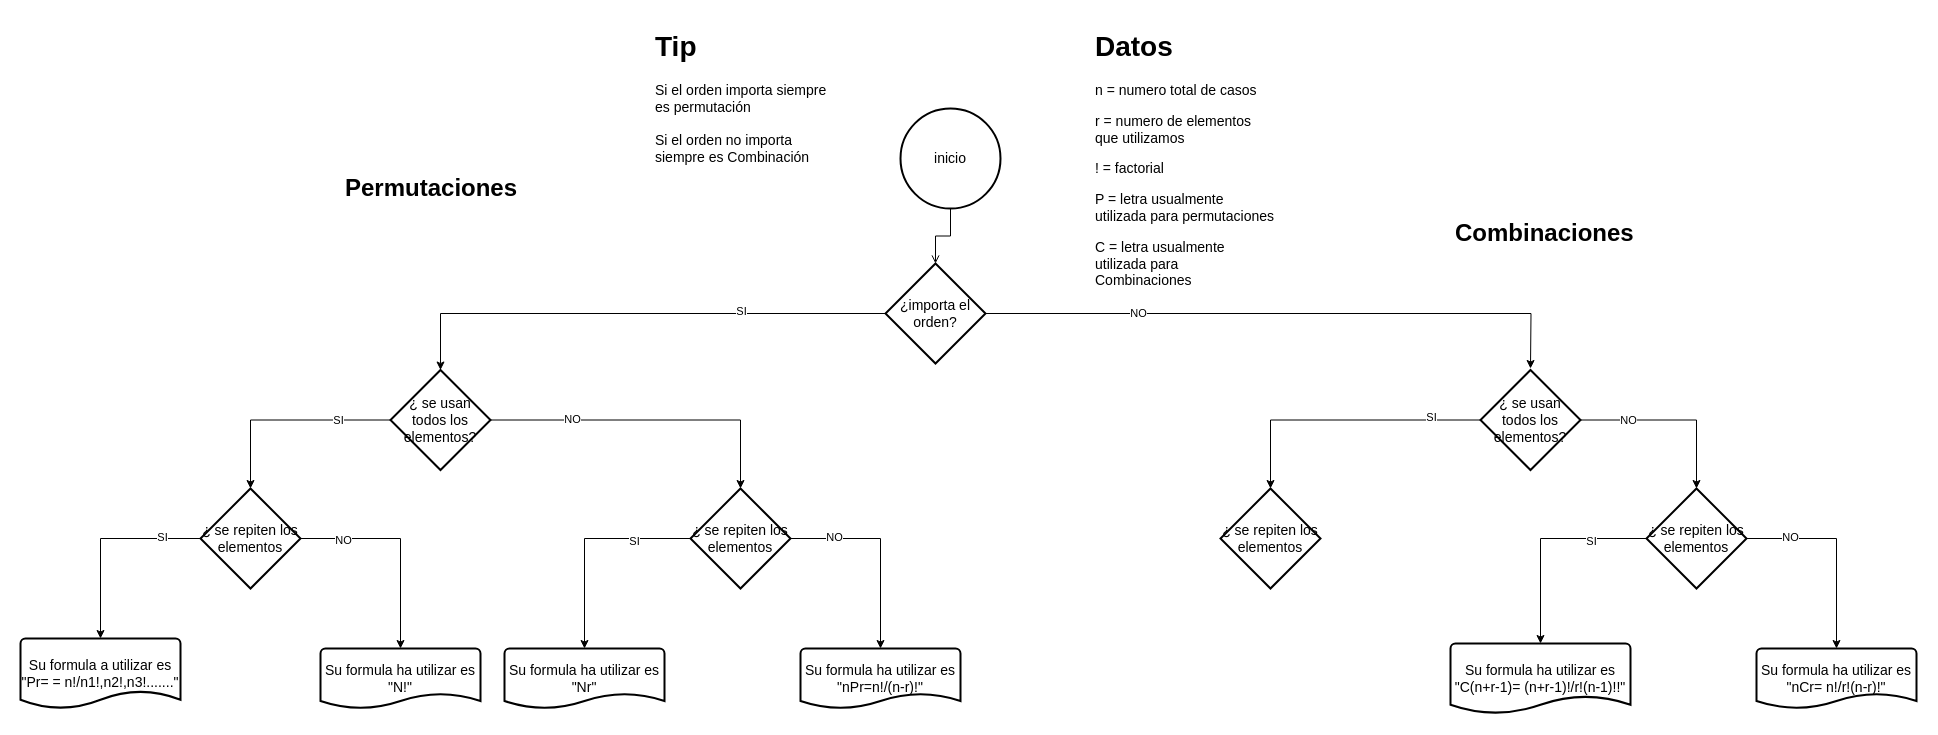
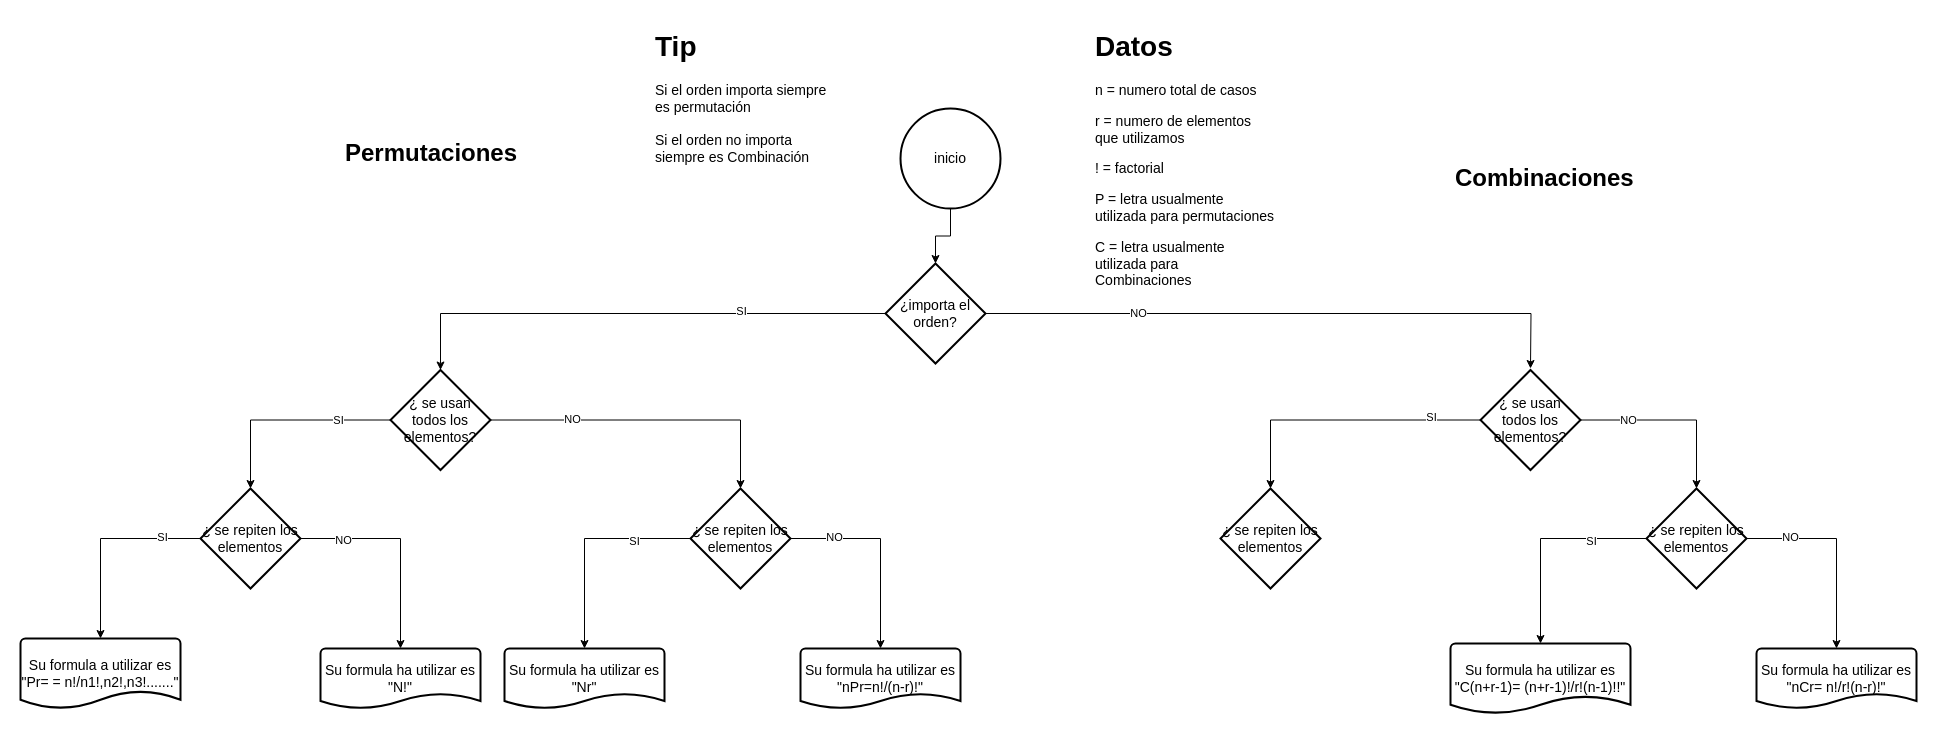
  <mxCell id="0" />
  <mxCell id="1" parent="0" />
- <mxCell id="2" style="edgeStyle=orthogonalEdgeStyle;rounded=0;orthogonalLoop=1;jettySize=auto;html=1;entryX=0.5;entryY=0;entryDx=0;entryDy=0;entryPerimeter=0;endArrow=open;" edge="1" parent="1" source="3" target="8"><mxGeometry relative="1" as="geometry" /></mxCell>
+ <mxCell id="2" style="edgeStyle=orthogonalEdgeStyle;rounded=0;orthogonalLoop=1;jettySize=auto;html=1;entryX=0.5;entryY=0;entryDx=0;entryDy=0;entryPerimeter=0;" edge="1" parent="1" source="3" target="8"><mxGeometry relative="1" as="geometry" /></mxCell>
  <mxCell id="3" value="&lt;font style=&quot;font-size: 14px;&quot;&gt;inicio&lt;/font&gt;" style="strokeWidth=2;html=1;shape=mxgraph.flowchart.start_2;whiteSpace=wrap;" vertex="1" parent="1"><mxGeometry x="900" y="108" width="100" height="100" as="geometry" /></mxCell>
  <mxCell id="4" style="edgeStyle=orthogonalEdgeStyle;rounded=0;orthogonalLoop=1;jettySize=auto;html=1;exitX=0;exitY=0.5;exitDx=0;exitDy=0;exitPerimeter=0;entryX=0.5;entryY=0;entryDx=0;entryDy=0;entryPerimeter=0;" edge="1" parent="1" source="8" target="13"><mxGeometry relative="1" as="geometry" /></mxCell>
  <mxCell id="5" value="SI" style="edgeLabel;html=1;align=center;verticalAlign=middle;resizable=0;points=[];" vertex="1" connectable="0" parent="4"><mxGeometry x="-0.422" y="-3" relative="1" as="geometry"><mxPoint as="offset" /></mxGeometry></mxCell>
  <mxCell id="6" style="edgeStyle=orthogonalEdgeStyle;rounded=0;orthogonalLoop=1;jettySize=auto;html=1;entryX=0.5;entryY=0;entryDx=0;entryDy=0;entryPerimeter=0;" edge="1" parent="1" source="8"><mxGeometry relative="1" as="geometry"><mxPoint x="1530" y="368" as="targetPoint" /></mxGeometry></mxCell>
  <mxCell id="7" value="NO" style="edgeLabel;html=1;align=center;verticalAlign=middle;resizable=0;points=[];" vertex="1" connectable="0" parent="6"><mxGeometry x="-0.494" y="1" relative="1" as="geometry"><mxPoint as="offset" /></mxGeometry></mxCell>
  <mxCell id="8" value="&lt;font style=&quot;font-size: 14px;&quot;&gt;¿importa el orden?&lt;/font&gt;" style="strokeWidth=2;html=1;shape=mxgraph.flowchart.decision;whiteSpace=wrap;" vertex="1" parent="1"><mxGeometry x="885" y="263" width="100" height="100" as="geometry" /></mxCell>
  <mxCell id="9" style="edgeStyle=orthogonalEdgeStyle;rounded=0;orthogonalLoop=1;jettySize=auto;html=1;entryX=0.5;entryY=0;entryDx=0;entryDy=0;entryPerimeter=0;" edge="1" parent="1" source="13" target="23"><mxGeometry relative="1" as="geometry" /></mxCell>
  <mxCell id="10" value="SI" style="edgeLabel;html=1;align=center;verticalAlign=middle;resizable=0;points=[];" vertex="1" connectable="0" parent="9"><mxGeometry x="-0.494" relative="1" as="geometry"><mxPoint as="offset" /></mxGeometry></mxCell>
  <mxCell id="11" style="edgeStyle=orthogonalEdgeStyle;rounded=0;orthogonalLoop=1;jettySize=auto;html=1;" edge="1" parent="1" source="13" target="30"><mxGeometry relative="1" as="geometry" /></mxCell>
  <mxCell id="12" value="NO" style="edgeLabel;html=1;align=center;verticalAlign=middle;resizable=0;points=[];" vertex="1" connectable="0" parent="11"><mxGeometry x="-0.493" y="1" relative="1" as="geometry"><mxPoint as="offset" /></mxGeometry></mxCell>
  <mxCell id="13" value="&lt;font style=&quot;font-size: 14px;&quot;&gt;¿ se usan todos los elementos?&lt;/font&gt;" style="strokeWidth=2;html=1;shape=mxgraph.flowchart.decision;whiteSpace=wrap;" vertex="1" parent="1"><mxGeometry x="390" y="369.5" width="100" height="100" as="geometry" /></mxCell>
  <mxCell id="14" style="edgeStyle=orthogonalEdgeStyle;rounded=0;orthogonalLoop=1;jettySize=auto;html=1;entryX=0.5;entryY=0;entryDx=0;entryDy=0;entryPerimeter=0;" edge="1" parent="1" source="18" target="31"><mxGeometry relative="1" as="geometry" /></mxCell>
  <mxCell id="15" value="SI" style="edgeLabel;html=1;align=center;verticalAlign=middle;resizable=0;points=[];" vertex="1" connectable="0" parent="14"><mxGeometry x="-0.644" y="-3" relative="1" as="geometry"><mxPoint as="offset" /></mxGeometry></mxCell>
  <mxCell id="16" style="edgeStyle=orthogonalEdgeStyle;rounded=0;orthogonalLoop=1;jettySize=auto;html=1;entryX=0.5;entryY=0;entryDx=0;entryDy=0;entryPerimeter=0;" edge="1" parent="1" source="18" target="40"><mxGeometry relative="1" as="geometry"><mxPoint x="1690" y="488" as="targetPoint" /></mxGeometry></mxCell>
  <mxCell id="17" value="NO" style="edgeLabel;html=1;align=center;verticalAlign=middle;resizable=0;points=[];" vertex="1" connectable="0" parent="16"><mxGeometry x="-0.487" relative="1" as="geometry"><mxPoint as="offset" /></mxGeometry></mxCell>
  <mxCell id="18" value="&lt;font style=&quot;font-size: 14px;&quot;&gt;¿ se usan todos los elementos?&lt;/font&gt;" style="strokeWidth=2;html=1;shape=mxgraph.flowchart.decision;whiteSpace=wrap;" vertex="1" parent="1"><mxGeometry x="1480" y="369.5" width="100" height="100" as="geometry" /></mxCell>
  <mxCell id="19" style="edgeStyle=orthogonalEdgeStyle;rounded=0;orthogonalLoop=1;jettySize=auto;html=1;entryX=0.5;entryY=0;entryDx=0;entryDy=0;entryPerimeter=0;" edge="1" parent="1" source="23" target="33"><mxGeometry relative="1" as="geometry" /></mxCell>
  <mxCell id="20" value="NO" style="edgeLabel;html=1;align=center;verticalAlign=middle;resizable=0;points=[];" vertex="1" connectable="0" parent="19"><mxGeometry x="-0.6" y="-1" relative="1" as="geometry"><mxPoint as="offset" /></mxGeometry></mxCell>
  <mxCell id="21" style="edgeStyle=orthogonalEdgeStyle;rounded=0;orthogonalLoop=1;jettySize=auto;html=1;entryX=0.5;entryY=0;entryDx=0;entryDy=0;entryPerimeter=0;" edge="1" parent="1" source="23" target="32"><mxGeometry relative="1" as="geometry" /></mxCell>
  <mxCell id="22" value="SI" style="edgeLabel;html=1;align=center;verticalAlign=middle;resizable=0;points=[];" vertex="1" connectable="0" parent="21"><mxGeometry x="-0.609" y="-2" relative="1" as="geometry"><mxPoint as="offset" /></mxGeometry></mxCell>
  <mxCell id="23" value="&lt;font style=&quot;font-size: 14px;&quot;&gt;¿ se repiten los elementos&lt;/font&gt;" style="strokeWidth=2;html=1;shape=mxgraph.flowchart.decision;whiteSpace=wrap;" vertex="1" parent="1"><mxGeometry x="200" y="488" width="100" height="100" as="geometry" /></mxCell>
- <mxCell id="24" value="&lt;h1&gt;Permutaciones&lt;/h1&gt;" style="text;html=1;strokeColor=none;fillColor=none;spacing=5;spacingTop=-20;whiteSpace=wrap;overflow=hidden;rounded=0;" vertex="1" parent="1"><mxGeometry x="340" y="168" width="190" height="50" as="geometry" /></mxCell>
- <mxCell id="25" value="&lt;h1&gt;Combinaciones&lt;/h1&gt;" style="text;html=1;strokeColor=none;fillColor=none;spacing=5;spacingTop=-20;whiteSpace=wrap;overflow=hidden;rounded=0;" vertex="1" parent="1"><mxGeometry x="1450" y="213" width="190" height="40" as="geometry" /></mxCell>
+ <mxCell id="24" value="&lt;h1&gt;Permutaciones&lt;/h1&gt;" style="text;html=1;strokeColor=none;fillColor=none;spacing=5;spacingTop=-20;whiteSpace=wrap;overflow=hidden;rounded=0;" vertex="1" parent="1"><mxGeometry x="340" y="133" width="190" height="50" as="geometry" /></mxCell>
+ <mxCell id="25" value="&lt;h1&gt;Combinaciones&lt;/h1&gt;" style="text;html=1;strokeColor=none;fillColor=none;spacing=5;spacingTop=-20;whiteSpace=wrap;overflow=hidden;rounded=0;" vertex="1" parent="1"><mxGeometry x="1450" y="158" width="190" height="40" as="geometry" /></mxCell>
  <mxCell id="26" style="edgeStyle=orthogonalEdgeStyle;rounded=0;orthogonalLoop=1;jettySize=auto;html=1;" edge="1" parent="1" source="30" target="34"><mxGeometry relative="1" as="geometry" /></mxCell>
  <mxCell id="27" value="SI" style="edgeLabel;html=1;align=center;verticalAlign=middle;resizable=0;points=[];" vertex="1" connectable="0" parent="26"><mxGeometry x="-0.472" y="2" relative="1" as="geometry"><mxPoint as="offset" /></mxGeometry></mxCell>
  <mxCell id="28" style="edgeStyle=orthogonalEdgeStyle;rounded=0;orthogonalLoop=1;jettySize=auto;html=1;" edge="1" parent="1" source="30" target="35"><mxGeometry relative="1" as="geometry" /></mxCell>
  <mxCell id="29" value="NO" style="edgeLabel;html=1;align=center;verticalAlign=middle;resizable=0;points=[];" vertex="1" connectable="0" parent="28"><mxGeometry x="-0.57" y="2" relative="1" as="geometry"><mxPoint as="offset" /></mxGeometry></mxCell>
  <mxCell id="30" value="&lt;font style=&quot;font-size: 14px;&quot;&gt;¿ se repiten los elementos&lt;/font&gt;" style="strokeWidth=2;html=1;shape=mxgraph.flowchart.decision;whiteSpace=wrap;" vertex="1" parent="1"><mxGeometry x="690" y="488" width="100" height="100" as="geometry" /></mxCell>
  <mxCell id="31" value="&lt;font style=&quot;font-size: 14px;&quot;&gt;¿ se repiten los elementos&lt;/font&gt;" style="strokeWidth=2;html=1;shape=mxgraph.flowchart.decision;whiteSpace=wrap;" vertex="1" parent="1"><mxGeometry x="1220" y="488" width="100" height="100" as="geometry" /></mxCell>
  <mxCell id="32" value="&lt;font style=&quot;font-size: 14px;&quot;&gt;Su formula a utilizar es &quot;Pr= = n!/n1!,n2!,n3!.......&quot;&lt;/font&gt;" style="strokeWidth=2;html=1;shape=mxgraph.flowchart.document2;whiteSpace=wrap;size=0.25;" vertex="1" parent="1"><mxGeometry x="20" y="638" width="160" height="70" as="geometry" /></mxCell>
  <mxCell id="33" value="&lt;font style=&quot;font-size: 14px;&quot;&gt;Su formula ha utilizar es &quot;N!&quot;&lt;/font&gt;" style="strokeWidth=2;html=1;shape=mxgraph.flowchart.document2;whiteSpace=wrap;size=0.25;" vertex="1" parent="1"><mxGeometry x="320" y="648" width="160" height="60" as="geometry" /></mxCell>
  <mxCell id="34" value="&lt;font style=&quot;font-size: 14px;&quot;&gt;Su formula ha utilizar es &quot;Nr&quot;&lt;/font&gt;" style="strokeWidth=2;html=1;shape=mxgraph.flowchart.document2;whiteSpace=wrap;size=0.25;" vertex="1" parent="1"><mxGeometry x="504" y="648" width="160" height="60" as="geometry" /></mxCell>
  <mxCell id="35" value="&lt;font style=&quot;font-size: 14px;&quot;&gt;Su formula ha utilizar es &quot;nPr=n!/(n-r)!&quot;&lt;/font&gt;" style="strokeWidth=2;html=1;shape=mxgraph.flowchart.document2;whiteSpace=wrap;size=0.25;" vertex="1" parent="1"><mxGeometry x="800" y="648" width="160" height="60" as="geometry" /></mxCell>
  <mxCell id="36" style="edgeStyle=orthogonalEdgeStyle;rounded=0;orthogonalLoop=1;jettySize=auto;html=1;" edge="1" parent="1" source="40" target="41"><mxGeometry relative="1" as="geometry" /></mxCell>
  <mxCell id="37" value="SI" style="edgeLabel;html=1;align=center;verticalAlign=middle;resizable=0;points=[];" vertex="1" connectable="0" parent="36"><mxGeometry x="-0.472" y="2" relative="1" as="geometry"><mxPoint as="offset" /></mxGeometry></mxCell>
  <mxCell id="38" style="edgeStyle=orthogonalEdgeStyle;rounded=0;orthogonalLoop=1;jettySize=auto;html=1;" edge="1" parent="1" source="40" target="42"><mxGeometry relative="1" as="geometry" /></mxCell>
  <mxCell id="39" value="NO" style="edgeLabel;html=1;align=center;verticalAlign=middle;resizable=0;points=[];" vertex="1" connectable="0" parent="38"><mxGeometry x="-0.57" y="2" relative="1" as="geometry"><mxPoint as="offset" /></mxGeometry></mxCell>
  <mxCell id="40" value="&lt;font style=&quot;font-size: 14px;&quot;&gt;¿ se repiten los elementos&lt;/font&gt;" style="strokeWidth=2;html=1;shape=mxgraph.flowchart.decision;whiteSpace=wrap;" vertex="1" parent="1"><mxGeometry x="1646" y="488" width="100" height="100" as="geometry" /></mxCell>
  <mxCell id="41" value="&lt;font style=&quot;font-size: 14px;&quot;&gt;Su formula ha utilizar es &quot;C(n+r-1)= (n+r-1)!/r!(n-1)!!&quot;&lt;/font&gt;" style="strokeWidth=2;html=1;shape=mxgraph.flowchart.document2;whiteSpace=wrap;size=0.25;" vertex="1" parent="1"><mxGeometry x="1450" y="643" width="180" height="70" as="geometry" /></mxCell>
  <mxCell id="42" value="&lt;font style=&quot;font-size: 14px;&quot;&gt;Su formula ha utilizar es &quot;nCr= n!/r!(n-r)!&quot;&lt;/font&gt;" style="strokeWidth=2;html=1;shape=mxgraph.flowchart.document2;whiteSpace=wrap;size=0.25;" vertex="1" parent="1"><mxGeometry x="1756" y="648" width="160" height="60" as="geometry" /></mxCell>
  <mxCell id="43" value="&lt;h1&gt;Datos&lt;/h1&gt;&lt;p&gt;n = numero total de casos&lt;/p&gt;&lt;p&gt;r = numero de elementos que utilizamos&lt;/p&gt;&lt;p&gt;! = factorial&lt;/p&gt;&lt;p&gt;P = letra usualmente utilizada para permutaciones&lt;/p&gt;&lt;p&gt;C = letra usualmente utilizada para Combinaciones&lt;/p&gt;" style="text;html=1;strokeColor=none;fillColor=none;spacing=5;spacingTop=-20;whiteSpace=wrap;overflow=hidden;rounded=0;fontSize=14;" vertex="1" parent="1"><mxGeometry x="1090" y="20.5" width="190" height="275" as="geometry" /></mxCell>
  <mxCell id="44" value="&lt;h1&gt;Tip&lt;/h1&gt;&lt;div&gt;Si el orden importa siempre es permutación&lt;/div&gt;&lt;div&gt;&lt;br&gt;&lt;/div&gt;&lt;div&gt;Si el orden no importa siempre es Combinación&lt;/div&gt;" style="text;html=1;strokeColor=none;fillColor=none;spacing=5;spacingTop=-20;whiteSpace=wrap;overflow=hidden;rounded=0;fontSize=14;" vertex="1" parent="1"><mxGeometry x="650" y="20.5" width="190" height="157.5" as="geometry" /></mxCell>
